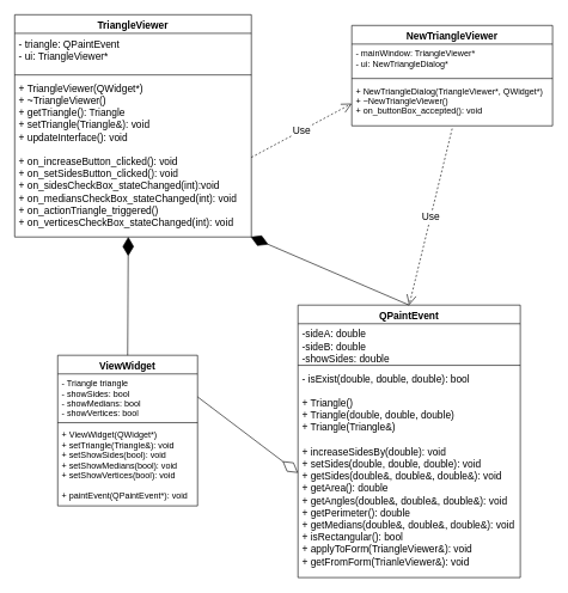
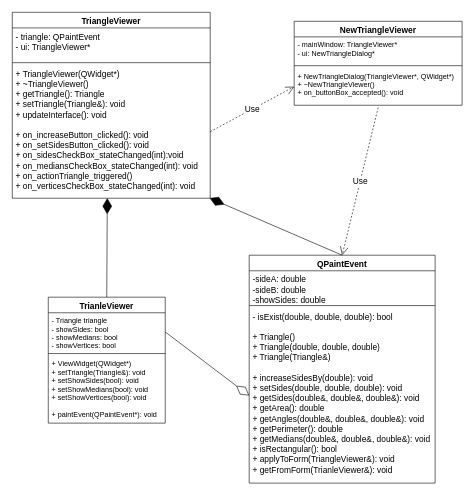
  <mxCell id="0" />
  <mxCell id="1" parent="0" />
  <mxCell id="2" value="QPaintEvent" style="swimlane;fontStyle=1;align=center;verticalAlign=top;childLayout=stackLayout;horizontal=1;startSize=26;horizontalStack=0;resizeParent=1;resizeParentMax=0;resizeLast=0;collapsible=1;marginBottom=0;fontSize=14;" vertex="1" parent="1"><mxGeometry x="415" y="425" width="310" height="380" as="geometry" /></mxCell>
  <mxCell id="3" value="-sideA: double&#10;-sideB: double&#10;-showSides: double" style="text;strokeColor=none;fillColor=none;align=left;verticalAlign=top;spacingLeft=4;spacingRight=4;overflow=hidden;rotatable=0;points=[[0,0.5],[1,0.5]];portConstraint=eastwest;fontSize=14;" vertex="1" parent="2"><mxGeometry y="26" width="310" height="54" as="geometry" /></mxCell>
  <mxCell id="4" value="" style="line;strokeWidth=1;fillColor=none;align=left;verticalAlign=middle;spacingTop=-1;spacingLeft=3;spacingRight=3;rotatable=0;labelPosition=right;points=[];portConstraint=eastwest;fontSize=14;" vertex="1" parent="2"><mxGeometry y="80" width="310" height="8" as="geometry" /></mxCell>
  <mxCell id="5" value="- isExist(double, double, double): bool&#10;&#10;+ Triangle()&#10;+ Triangle(double, double, double)&#10;+ Triangle(Triangle&amp;)&#10;&#10;+ increaseSidesBy(double): void&#10;+ setSides(double, double, double): void&#10;+ getSides(double&amp;, double&amp;, double&amp;): void&#10;+ getArea(): double&#10;+ getAngles(double&amp;, double&amp;, double&amp;): void&#10;+ getPerimeter(): double&#10;+ getMedians(double&amp;, double&amp;, double&amp;): void&#10;+ isRectangular(): bool&#10;+ applyToForm(TriangleViewer&amp;): void&#10;+ getFromForm(TrianleViewer&amp;): void" style="text;strokeColor=none;fillColor=none;align=left;verticalAlign=top;spacingLeft=4;spacingRight=4;overflow=hidden;rotatable=0;points=[[0,0.5],[1,0.5]];portConstraint=eastwest;fontSize=14;" vertex="1" parent="2"><mxGeometry y="88" width="310" height="292" as="geometry" /></mxCell>
  <mxCell id="6" value="TriangleViewer" style="swimlane;fontStyle=1;align=center;verticalAlign=top;childLayout=stackLayout;horizontal=1;startSize=26;horizontalStack=0;resizeParent=1;resizeParentMax=0;resizeLast=0;collapsible=1;marginBottom=0;fontSize=14;" vertex="1" parent="1"><mxGeometry x="20" y="20" width="330" height="310" as="geometry" /></mxCell>
  <mxCell id="7" value="- triangle: QPaintEvent&#10;- ui: TriangleViewer*&#10;" style="text;strokeColor=none;fillColor=none;align=left;verticalAlign=top;spacingLeft=4;spacingRight=4;overflow=hidden;rotatable=0;points=[[0,0.5],[1,0.5]];portConstraint=eastwest;fontSize=14;" vertex="1" parent="6"><mxGeometry y="26" width="330" height="54" as="geometry" /></mxCell>
  <mxCell id="8" value="" style="line;strokeWidth=1;fillColor=none;align=left;verticalAlign=middle;spacingTop=-1;spacingLeft=3;spacingRight=3;rotatable=0;labelPosition=right;points=[];portConstraint=eastwest;fontSize=14;" vertex="1" parent="6"><mxGeometry y="80" width="330" height="8" as="geometry" /></mxCell>
  <mxCell id="9" value="+ TriangleViewer(QWidget*)&#10;+ ~TriangleViewer()&#10;+ getTriangle(): Triangle&#10;+ setTriangle(Triangle&amp;): void&#10;+ updateInterface(): void&#10;&#10;+ on_increaseButton_clicked(): void&#10;+ on_setSidesButton_clicked(): void&#10;+ on_sidesCheckBox_stateChanged(int):void&#10;+ on_mediansCheckBox_stateChanged(int): void&#10;+ on_actionTriangle_triggered()&#10;+ on_verticesCheckBox_stateChanged(int): void" style="text;strokeColor=none;fillColor=none;align=left;verticalAlign=top;spacingLeft=4;spacingRight=4;overflow=hidden;rotatable=0;points=[[0,0.5],[1,0.5]];portConstraint=eastwest;fontSize=14;" vertex="1" parent="6"><mxGeometry y="88" width="330" height="222" as="geometry" /></mxCell>
  <mxCell id="10" value="NewTriangleViewer" style="swimlane;fontStyle=1;align=center;verticalAlign=top;childLayout=stackLayout;horizontal=1;startSize=26;horizontalStack=0;resizeParent=1;resizeParentMax=0;resizeLast=0;collapsible=1;marginBottom=0;fontSize=14;fontColor=#000000;" vertex="1" parent="1"><mxGeometry x="490" y="35" width="280" height="140" as="geometry" /></mxCell>
  <mxCell id="11" value="- mainWindow: TriangleViewer* &#10;- ui: NewTriangleDialog*" style="text;strokeColor=none;fillColor=none;align=left;verticalAlign=top;spacingLeft=4;spacingRight=4;overflow=hidden;rotatable=0;points=[[0,0.5],[1,0.5]];portConstraint=eastwest;" vertex="1" parent="10"><mxGeometry y="26" width="280" height="44" as="geometry" /></mxCell>
  <mxCell id="12" value="" style="line;strokeWidth=1;fillColor=none;align=left;verticalAlign=middle;spacingTop=-1;spacingLeft=3;spacingRight=3;rotatable=0;labelPosition=right;points=[];portConstraint=eastwest;" vertex="1" parent="10"><mxGeometry y="70" width="280" height="8" as="geometry" /></mxCell>
  <mxCell id="13" value="+ NewTriangleDialog(TriangleViewer*, QWidget*)&#10;+ ~NewTriangleViewer()&#10;+ on_buttonBox_accepted(): void" style="text;strokeColor=none;fillColor=none;align=left;verticalAlign=top;spacingLeft=4;spacingRight=4;overflow=hidden;rotatable=0;points=[[0,0.5],[1,0.5]];portConstraint=eastwest;" vertex="1" parent="10"><mxGeometry y="78" width="280" height="62" as="geometry" /></mxCell>
- <mxCell id="14" value="ViewWidget" style="swimlane;fontStyle=1;align=center;verticalAlign=top;childLayout=stackLayout;horizontal=1;startSize=26;horizontalStack=0;resizeParent=1;resizeParentMax=0;resizeLast=0;collapsible=1;marginBottom=0;fontSize=14;fontColor=#000000;" vertex="1" parent="1"><mxGeometry x="80" y="495" width="195" height="210" as="geometry" /></mxCell>
+ <mxCell id="14" value="TrianleViewer" style="swimlane;fontStyle=1;align=center;verticalAlign=top;childLayout=stackLayout;horizontal=1;startSize=26;horizontalStack=0;resizeParent=1;resizeParentMax=0;resizeLast=0;collapsible=1;marginBottom=0;fontSize=14;fontColor=#000000;" vertex="1" parent="1"><mxGeometry x="80" y="495" width="195" height="210" as="geometry" /></mxCell>
  <mxCell id="15" value="- Triangle triangle&#10;- showSides: bool&#10;- showMedians: bool&#10;- showVertices: bool" style="text;strokeColor=none;fillColor=none;align=left;verticalAlign=top;spacingLeft=4;spacingRight=4;overflow=hidden;rotatable=0;points=[[0,0.5],[1,0.5]];portConstraint=eastwest;" vertex="1" parent="14"><mxGeometry y="26" width="195" height="64" as="geometry" /></mxCell>
  <mxCell id="16" value="" style="line;strokeWidth=1;fillColor=none;align=left;verticalAlign=middle;spacingTop=-1;spacingLeft=3;spacingRight=3;rotatable=0;labelPosition=right;points=[];portConstraint=eastwest;" vertex="1" parent="14"><mxGeometry y="90" width="195" height="8" as="geometry" /></mxCell>
  <mxCell id="17" value="+ ViewWidget(QWidget*)&#10;+ setTriangle(Triangle&amp;): void&#10;+ setShowSides(bool): void&#10;+ setShowMedians(bool): void&#10;+ setShowVertices(bool): void&#10;&#10;+ paintEvent(QPaintEvent*): void" style="text;strokeColor=none;fillColor=none;align=left;verticalAlign=top;spacingLeft=4;spacingRight=4;overflow=hidden;rotatable=0;points=[[0,0.5],[1,0.5]];portConstraint=eastwest;" vertex="1" parent="14"><mxGeometry y="98" width="195" height="112" as="geometry" /></mxCell>
  <mxCell id="18" value="" style="endArrow=diamondThin;endFill=0;endSize=24;html=1;fontSize=14;fontColor=#000000;entryX=0;entryY=0.5;entryDx=0;entryDy=0;exitX=1;exitY=0.5;exitDx=0;exitDy=0;" edge="1" parent="1" source="15" target="5"><mxGeometry width="160" relative="1" as="geometry"><mxPoint x="210" y="475" as="sourcePoint" /><mxPoint x="370" y="475" as="targetPoint" /></mxGeometry></mxCell>
  <mxCell id="19" value="" style="endArrow=diamondThin;endFill=1;endSize=24;html=1;fontSize=14;fontColor=#000000;entryX=0.48;entryY=0.999;entryDx=0;entryDy=0;entryPerimeter=0;exitX=0.5;exitY=0;exitDx=0;exitDy=0;" edge="1" parent="1" source="14" target="9"><mxGeometry width="160" relative="1" as="geometry"><mxPoint x="340" y="285" as="sourcePoint" /><mxPoint x="500" y="285" as="targetPoint" /></mxGeometry></mxCell>
  <mxCell id="20" value="Use" style="endArrow=open;endSize=12;dashed=1;html=1;fontSize=14;fontColor=#000000;exitX=1;exitY=0.5;exitDx=0;exitDy=0;entryX=0;entryY=0.5;entryDx=0;entryDy=0;" edge="1" parent="1" source="9" target="13"><mxGeometry width="160" relative="1" as="geometry"><mxPoint x="340" y="285" as="sourcePoint" /><mxPoint x="500" y="285" as="targetPoint" /></mxGeometry></mxCell>
  <mxCell id="21" value="" style="endArrow=diamondThin;endFill=1;endSize=24;html=1;fontSize=14;fontColor=#000000;entryX=0.997;entryY=0.999;entryDx=0;entryDy=0;entryPerimeter=0;exitX=0.5;exitY=0;exitDx=0;exitDy=0;" edge="1" parent="1" source="2" target="9"><mxGeometry width="160" relative="1" as="geometry"><mxPoint x="340" y="285" as="sourcePoint" /><mxPoint x="500" y="285" as="targetPoint" /></mxGeometry></mxCell>
  <mxCell id="22" value="Use" style="endArrow=open;endSize=12;dashed=1;html=1;fontSize=14;fontColor=#000000;exitX=0.5;exitY=1.062;exitDx=0;exitDy=0;exitPerimeter=0;entryX=0.5;entryY=0;entryDx=0;entryDy=0;" edge="1" parent="1" source="13" target="2"><mxGeometry width="160" relative="1" as="geometry"><mxPoint x="320" y="285" as="sourcePoint" /><mxPoint x="480" y="285" as="targetPoint" /></mxGeometry></mxCell>
